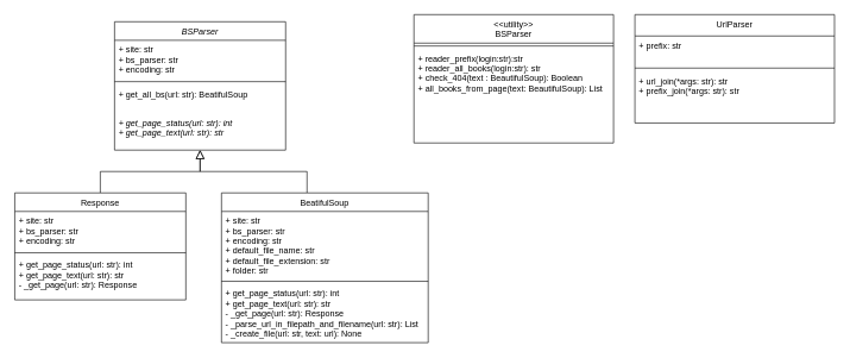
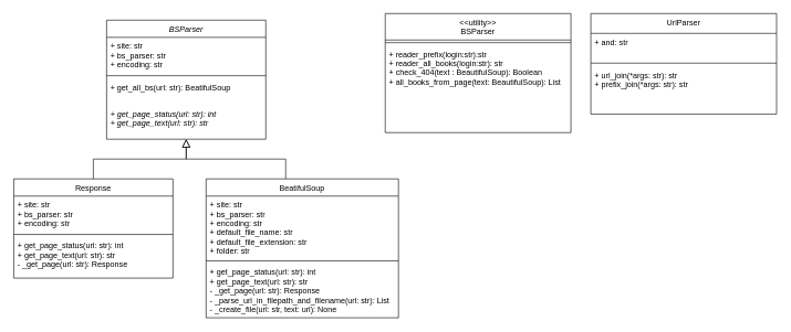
  <mxCell id="0" />
  <mxCell id="1" parent="0" />
  <mxCell id="2" value="BSParser" style="swimlane;fontStyle=2;align=center;verticalAlign=top;childLayout=stackLayout;horizontal=1;startSize=26;horizontalStack=0;resizeParent=1;resizeLast=0;collapsible=1;marginBottom=0;rounded=0;shadow=0;strokeWidth=1;" parent="1" vertex="1"><mxGeometry x="160" y="30" width="240" height="180" as="geometry"><mxRectangle x="230" y="140" width="160" height="26" as="alternateBounds" /></mxGeometry></mxCell>
  <mxCell id="3" value="+ site: str&#10;+ bs_parser: str&#10;+ encoding: str" style="text;align=left;verticalAlign=top;spacingLeft=4;spacingRight=4;overflow=hidden;rotatable=0;points=[[0,0.5],[1,0.5]];portConstraint=eastwest;fontStyle=0" parent="2" vertex="1"><mxGeometry y="26" width="240" height="54" as="geometry" /></mxCell>
  <mxCell id="4" value="" style="line;html=1;strokeWidth=1;align=left;verticalAlign=middle;spacingTop=-1;spacingLeft=3;spacingRight=3;rotatable=0;labelPosition=right;points=[];portConstraint=eastwest;" parent="2" vertex="1"><mxGeometry y="80" width="240" height="8" as="geometry" /></mxCell>
  <mxCell id="5" value="+ get_all_bs(url: str): BeatifulSoup" style="text;align=left;verticalAlign=top;spacingLeft=4;spacingRight=4;overflow=hidden;rotatable=0;points=[[0,0.5],[1,0.5]];portConstraint=eastwest;fontStyle=0" vertex="1" parent="2"><mxGeometry y="88" width="240" height="40" as="geometry" /></mxCell>
  <mxCell id="6" value="+ get_page_status(url: str): int&#10;+ get_page_text(url: str): str" style="text;align=left;verticalAlign=top;spacingLeft=4;spacingRight=4;overflow=hidden;rotatable=0;points=[[0,0.5],[1,0.5]];portConstraint=eastwest;fontStyle=2" parent="2" vertex="1"><mxGeometry y="128" width="240" height="52" as="geometry" /></mxCell>
  <mxCell id="7" value="" style="endArrow=block;endSize=10;endFill=0;shadow=0;strokeWidth=1;rounded=0;edgeStyle=elbowEdgeStyle;elbow=vertical;" parent="1" target="2" edge="1"><mxGeometry width="160" relative="1" as="geometry"><mxPoint x="140" y="270" as="sourcePoint" /><mxPoint x="140" y="113" as="targetPoint" /></mxGeometry></mxCell>
  <mxCell id="8" value="" style="endArrow=block;endSize=10;endFill=0;shadow=0;strokeWidth=1;rounded=0;edgeStyle=elbowEdgeStyle;elbow=vertical;" parent="1" target="2" edge="1"><mxGeometry width="160" relative="1" as="geometry"><mxPoint x="430" y="270" as="sourcePoint" /><mxPoint x="250" y="181" as="targetPoint" /></mxGeometry></mxCell>
  <mxCell id="9" value="Response" style="swimlane;fontStyle=0;align=center;verticalAlign=top;childLayout=stackLayout;horizontal=1;startSize=26;horizontalStack=0;resizeParent=1;resizeLast=0;collapsible=1;marginBottom=0;rounded=0;shadow=0;strokeWidth=1;" vertex="1" parent="1"><mxGeometry x="20" y="270" width="240" height="150" as="geometry"><mxRectangle x="230" y="140" width="160" height="26" as="alternateBounds" /></mxGeometry></mxCell>
  <mxCell id="10" value="+ site: str&#10;+ bs_parser: str&#10;+ encoding: str" style="text;align=left;verticalAlign=top;spacingLeft=4;spacingRight=4;overflow=hidden;rotatable=0;points=[[0,0.5],[1,0.5]];portConstraint=eastwest;" vertex="1" parent="9"><mxGeometry y="26" width="240" height="54" as="geometry" /></mxCell>
  <mxCell id="11" value="" style="line;html=1;strokeWidth=1;align=left;verticalAlign=middle;spacingTop=-1;spacingLeft=3;spacingRight=3;rotatable=0;labelPosition=right;points=[];portConstraint=eastwest;" vertex="1" parent="9"><mxGeometry y="80" width="240" height="8" as="geometry" /></mxCell>
  <mxCell id="12" value="+ get_page_status(url: str): int&#10;+ get_page_text(url: str): str&#10;- _get_page(url: str): Response&#10;&#10;" style="text;align=left;verticalAlign=top;spacingLeft=4;spacingRight=4;overflow=hidden;rotatable=0;points=[[0,0.5],[1,0.5]];portConstraint=eastwest;fontStyle=0" vertex="1" parent="9"><mxGeometry y="88" width="240" height="52" as="geometry" /></mxCell>
  <mxCell id="13" value="BeatifulSoup" style="swimlane;fontStyle=0;align=center;verticalAlign=top;childLayout=stackLayout;horizontal=1;startSize=26;horizontalStack=0;resizeParent=1;resizeLast=0;collapsible=1;marginBottom=0;rounded=0;shadow=0;strokeWidth=1;" vertex="1" parent="1"><mxGeometry x="310" y="270" width="290" height="210" as="geometry"><mxRectangle x="230" y="140" width="160" height="26" as="alternateBounds" /></mxGeometry></mxCell>
  <mxCell id="14" value="+ site: str&#10;+ bs_parser: str&#10;+ encoding: str&#10;+ default_file_name: str&#10;+ default_file_extension: str&#10;+ folder: str" style="text;align=left;verticalAlign=top;spacingLeft=4;spacingRight=4;overflow=hidden;rotatable=0;points=[[0,0.5],[1,0.5]];portConstraint=eastwest;" vertex="1" parent="13"><mxGeometry y="26" width="290" height="94" as="geometry" /></mxCell>
  <mxCell id="15" value="" style="line;html=1;strokeWidth=1;align=left;verticalAlign=middle;spacingTop=-1;spacingLeft=3;spacingRight=3;rotatable=0;labelPosition=right;points=[];portConstraint=eastwest;" vertex="1" parent="13"><mxGeometry y="120" width="290" height="8" as="geometry" /></mxCell>
  <mxCell id="16" value="+ get_page_status(url: str): int&#10;+ get_page_text(url: str): str&#10;- _get_page(url: str): Response&#10;- _parse_url_in_filepath_and_filename(url: str): List&#10;- _create_file(url: str, text: url): None &#10;" style="text;align=left;verticalAlign=top;spacingLeft=4;spacingRight=4;overflow=hidden;rotatable=0;points=[[0,0.5],[1,0.5]];portConstraint=eastwest;fontStyle=0" vertex="1" parent="13"><mxGeometry y="128" width="290" height="82" as="geometry" /></mxCell>
  <mxCell id="17" value="&lt;&lt;utility&gt;&gt;&#10;BSParser" style="swimlane;fontStyle=0;align=center;verticalAlign=top;childLayout=stackLayout;horizontal=1;startSize=40;horizontalStack=0;resizeParent=1;resizeLast=0;collapsible=1;marginBottom=0;rounded=0;shadow=0;strokeWidth=1;" vertex="1" parent="1"><mxGeometry x="580" y="20" width="280" height="180" as="geometry"><mxRectangle x="230" y="140" width="160" height="26" as="alternateBounds" /></mxGeometry></mxCell>
  <mxCell id="18" value="" style="line;html=1;strokeWidth=1;align=left;verticalAlign=middle;spacingTop=-1;spacingLeft=3;spacingRight=3;rotatable=0;labelPosition=right;points=[];portConstraint=eastwest;" vertex="1" parent="17"><mxGeometry y="40" width="280" height="8" as="geometry" /></mxCell>
  <mxCell id="19" value="+ reader_prefix(login:str):str&#10;+ reader_all_books(login:str): str&#10;+ check_404(text : BeautifulSoup): Boolean&#10;+ all_books_from_page(text: BeautifulSoup): List" style="text;align=left;verticalAlign=top;spacingLeft=4;spacingRight=4;overflow=hidden;rotatable=0;points=[[0,0.5],[1,0.5]];portConstraint=eastwest;fontStyle=0" vertex="1" parent="17"><mxGeometry y="48" width="280" height="72" as="geometry" /></mxCell>
  <mxCell id="20" value="UrlParser" style="swimlane;fontStyle=0;align=center;verticalAlign=top;childLayout=stackLayout;horizontal=1;startSize=30;horizontalStack=0;resizeParent=1;resizeLast=0;collapsible=1;marginBottom=0;rounded=0;shadow=0;strokeWidth=1;" vertex="1" parent="1"><mxGeometry x="890" y="20" width="280" height="152" as="geometry"><mxRectangle x="230" y="140" width="160" height="26" as="alternateBounds" /></mxGeometry></mxCell>
- <mxCell id="21" value="+ prefix: str" style="text;align=left;verticalAlign=top;spacingLeft=4;spacingRight=4;overflow=hidden;rotatable=0;points=[[0,0.5],[1,0.5]];portConstraint=eastwest;fontStyle=0" vertex="1" parent="20"><mxGeometry y="30" width="280" height="40" as="geometry" /></mxCell>
+ <mxCell id="21" value="+ and: str" style="text;align=left;verticalAlign=top;spacingLeft=4;spacingRight=4;overflow=hidden;rotatable=0;points=[[0,0.5],[1,0.5]];portConstraint=eastwest;fontStyle=0" vertex="1" parent="20"><mxGeometry y="30" width="280" height="40" as="geometry" /></mxCell>
  <mxCell id="22" value="" style="line;html=1;strokeWidth=1;align=left;verticalAlign=middle;spacingTop=-1;spacingLeft=3;spacingRight=3;rotatable=0;labelPosition=right;points=[];portConstraint=eastwest;" vertex="1" parent="20"><mxGeometry y="70" width="280" height="10" as="geometry" /></mxCell>
  <mxCell id="23" value="+ url_join(*args: str): str&#10;+ prefix_join(*args: str): str" style="text;align=left;verticalAlign=top;spacingLeft=4;spacingRight=4;overflow=hidden;rotatable=0;points=[[0,0.5],[1,0.5]];portConstraint=eastwest;fontStyle=0" vertex="1" parent="20"><mxGeometry y="80" width="280" height="72" as="geometry" /></mxCell>
